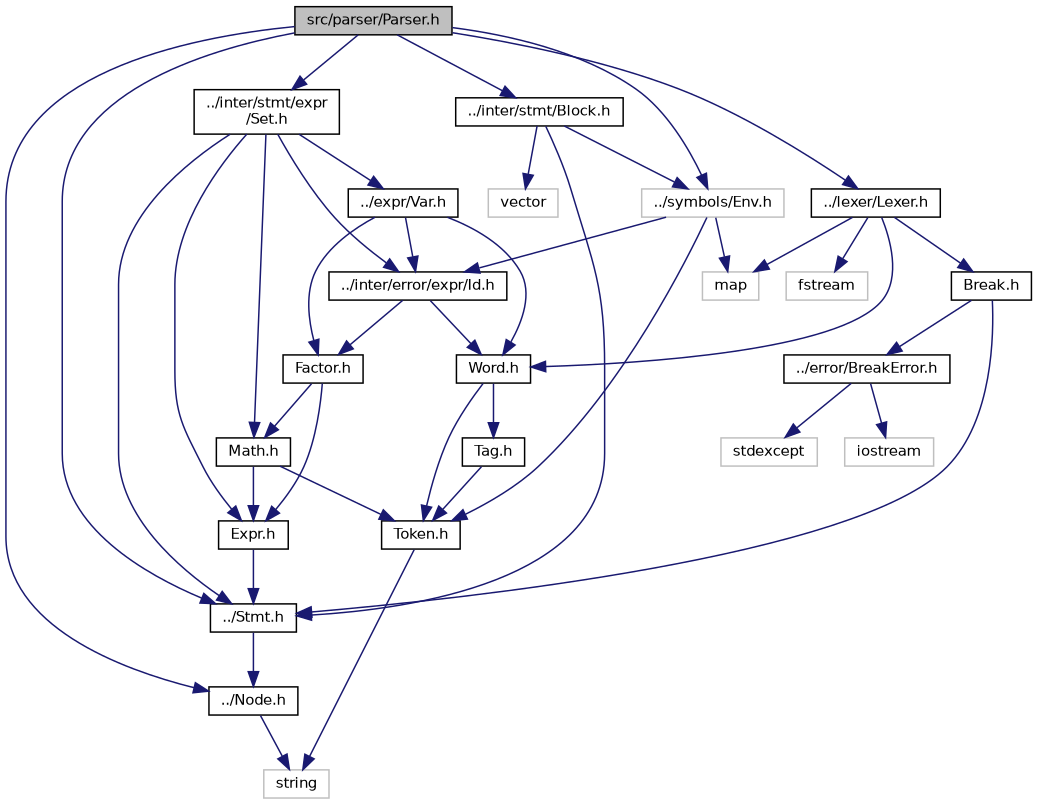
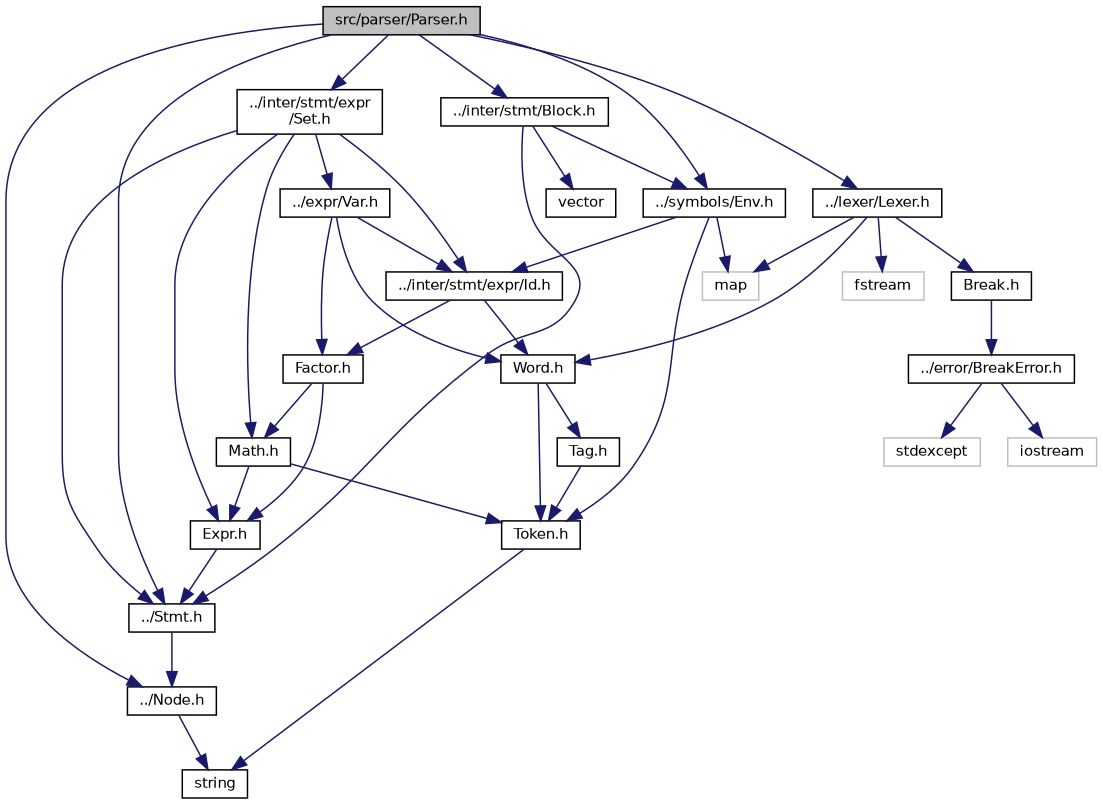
  digraph {
    node [color=black fillcolor=white fontname=Helvetica fontsize=10 shape=record style=filled]
    edge [color=midnightblue fontname=Helvetica fontsize=10 labelfontname=Helvetica labelfontsize=10 style=solid]
    n1 [fillcolor=grey75 fontcolor=black height=0.2 label="src/parser/Parser.h" width=0.4]
    n2 [height=0.2 label="../lexer/Lexer.h" width=0.4]
-   n3 [color=grey75 height=0.2 label="../symbols/Env.h" width=0.4]
+   n3 [height=0.2 label="../symbols/Env.h" width=0.4]
    n4 [height=0.2 label="../Stmt.h" width=0.4]
    n5 [height=0.2 label="../Node.h" width=0.4]
    n6 [height=0.2 label="../inter/stmt/Block.h" width=0.4]
    n7 [height=0.2 label="../inter/stmt/expr\l/Set.h" width=0.4]
    n8 [height=0.2 label="Word.h" width=0.4]
    n9 [color=grey75 height=0.2 label=fstream width=0.4]
    n10 [color=grey75 height=0.2 label=map width=0.4]
    n11 [height=0.2 label="Break.h" width=0.4]
    n12 [height=0.2 label="Token.h" width=0.4]
-   n13 [height=0.2 label="../inter/error/expr/Id.h" width=0.4]
-   n14 [color=grey75 height=0.2 label=string width=0.4]
-   n15 [color=grey75 height=0.2 label=vector width=0.4]
+   n13 [height=0.2 label="../inter/stmt/expr/Id.h" width=0.4]
+   n14 [height=0.2 label=string width=0.4]
+   n15 [height=0.2 label=vector width=0.4]
    n16 [height=0.2 label="Expr.h" width=0.4]
    n17 [height=0.2 label="Math.h" width=0.4]
    n18 [height=0.2 label="../expr/Var.h" width=0.4]
    n19 [height=0.2 label="Tag.h" width=0.4]
    n20 [height=0.2 label="Factor.h" width=0.4]
    n21 [height=0.2 label="../error/BreakError.h" width=0.4]
    n22 [color=grey75 height=0.2 label=stdexcept width=0.4]
    n23 [color=grey75 height=0.2 label=iostream width=0.4]
    n1 -> n2
    n1 -> n3
    n1 -> n4
    n1 -> n5
    n1 -> n6
    n1 -> n7
    n2 -> n8
    n2 -> n9
    n2 -> n10
    n2 -> n11
    n3 -> n10
    n3 -> n12
    n3 -> n13
    n4 -> n5
    n5 -> n14
    n6 -> n3
    n6 -> n4
    n6 -> n15
    n7 -> n4
    n7 -> n13
    n7 -> n16
    n7 -> n17
    n7 -> n18
    n8 -> n12
    n8 -> n19
-   n11 -> n4
    n11 -> n21
    n12 -> n14
    n13 -> n8
    n13 -> n20
    n16 -> n4
    n17 -> n12
    n17 -> n16
    n18 -> n8
    n18 -> n13
    n18 -> n20
    n19 -> n12
    n20 -> n16
    n20 -> n17
    n21 -> n22
    n21 -> n23
  }
